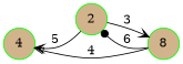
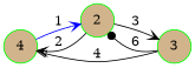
  digraph {
    rankdir=LR
    node [color=green fillcolor=tan shape=circle style=filled]
    edge [arrowhead=vee color=black]
    n1 [label=4]
    2
-   3 [label=8]
-   2 -> n1 [label=5]
+   3
+   n1 -> 2 [color=blue label=1]
+   2 -> n1 [label=2]
    2 -> 3 [label=3]
    3 -> n1 [arrowhead=onormal label=4]
    3 -> 2 [arrowhead=dot label=6]
  }
